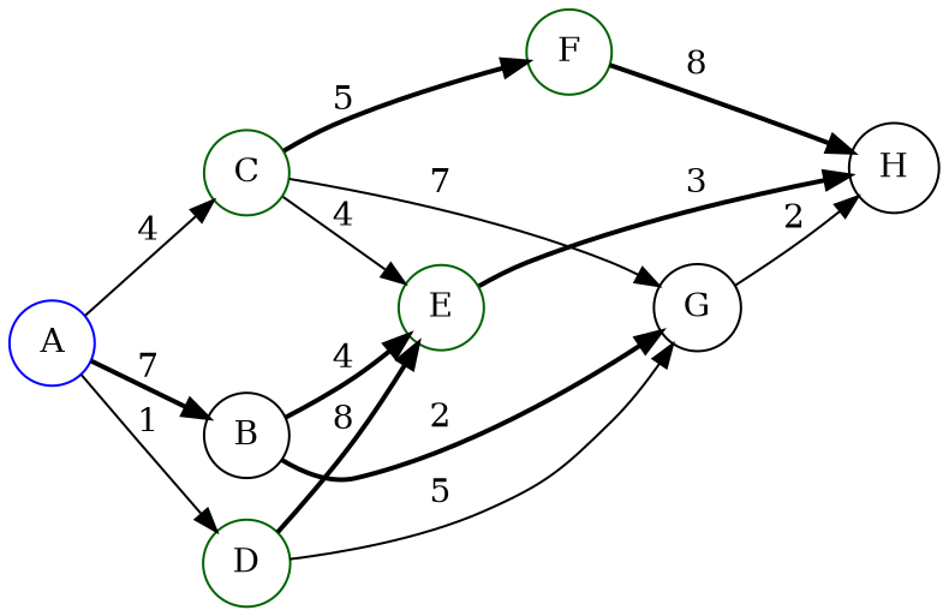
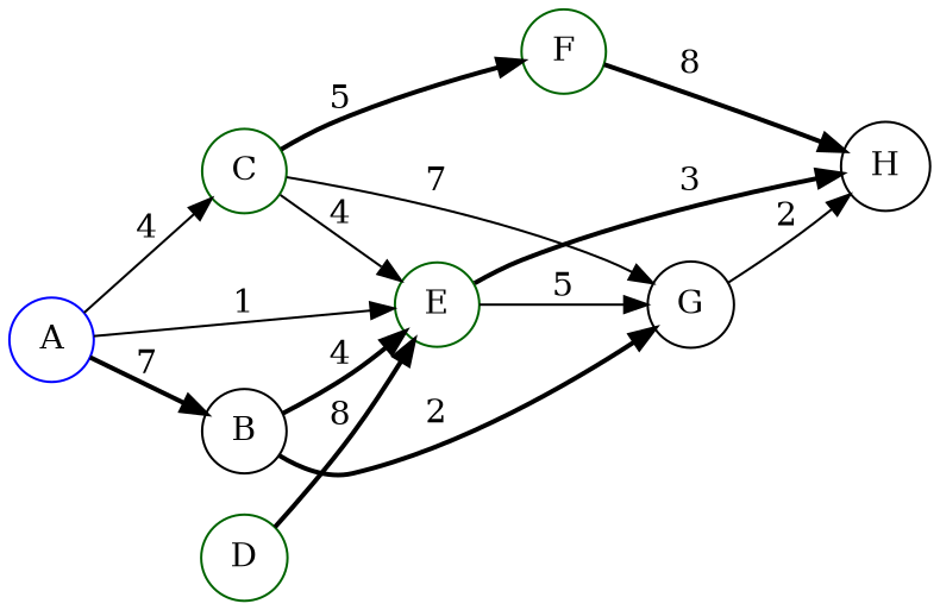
  digraph {
    rankdir=LR
    node [color=darkgreen shape=circle]
    edge [style=bold]
    A [color=blue]
    B [color=black]
    C
    D
    E
    G [color=black]
    F
    H [color=black]
    A -> B [label=7]
    A -> C [label=4 style=solid]
-   A -> D [label=1 style=solid]
+   A -> E [label=1 style=solid]
    B -> E [label=4]
    B -> G [label=2]
    C -> E [label=4 style=solid]
    C -> G [label=7 style=solid]
    C -> F [label=5]
    D -> E [label=8]
-   D -> G [label=5 style=solid]
+   E -> G [label=5 style=solid]
    E -> H [label=3]
    G -> H [label=2 style=solid]
    F -> H [label=8]
  }
